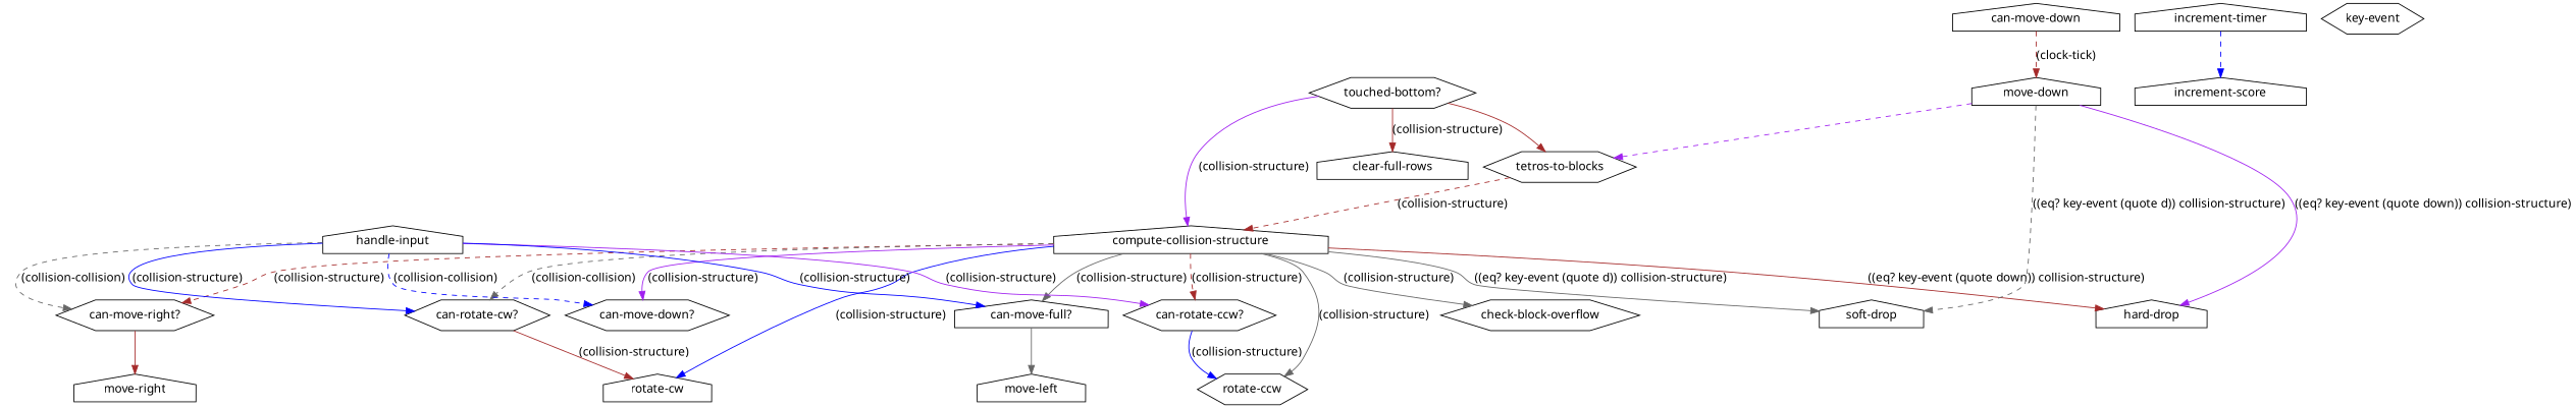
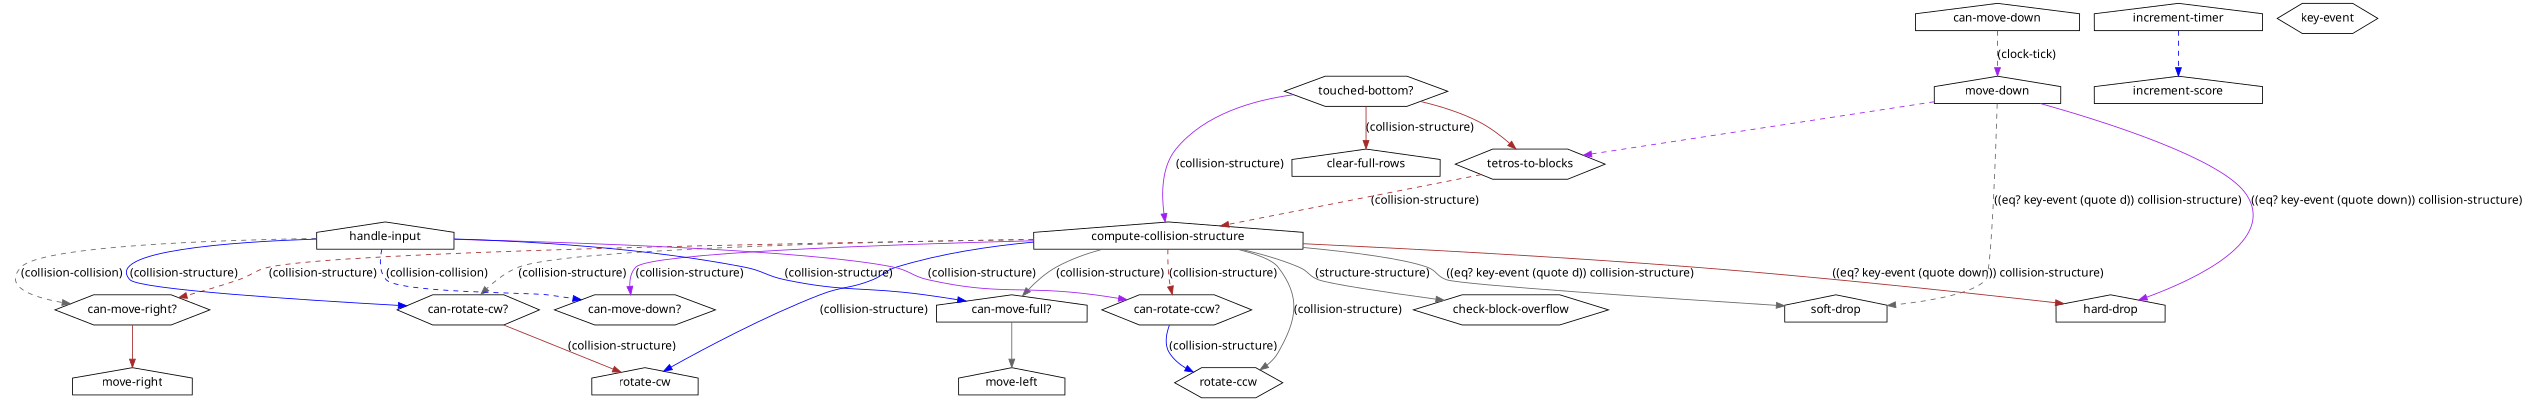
  digraph {
    fontname="Noto Sans"
    node [fontname="Noto Sans" shape=house]
    edge [color=brown fontname="Noto Sans" style=solid]
    n1 [label="compute-collision-structure"]
    n2 [label="can-move-down?" shape=hexagon]
    n3 [label="rotate-ccw" shape=hexagon]
    n4 [label="can-move-right?" shape=hexagon]
    n5 [label="can-rotate-ccw?" shape=hexagon]
    n6 [label="soft-drop"]
    n7 [label="rotate-cw"]
    n8 [label="check-block-overflow" shape=hexagon]
    n9 [label="can-rotate-cw?" shape=hexagon]
    n10 [label="clear-full-rows"]
    n11 [label="hard-drop"]
    n12 [label="can-move-full?"]
    n13 [label="move-right"]
    n14 [label="touched-bottom?" shape=hexagon]
    n15 [label="tetros-to-blocks" shape=hexagon]
    n16 [label="can-move-down"]
    n17 [label="move-down"]
    n18 [label="handle-input"]
    n19 [label="move-left"]
    n20 [label="increment-timer"]
    n21 [label="increment-score"]
    n22 [label="key-event" shape=hexagon]
    subgraph sub_1 {
    }
    subgraph sub_2 {
      n1
      n2
      n3
      n4
      n5
      n6
      n7
      n8
      n9
      n10
      n11
      n12
      n13
      n14
      n15
      n16
      n17
      n18
      n19
      n20
      n21
    }
    n1 -> n2 [color=purple label="(collision-structure)"]
    n1 -> n3 [color=gray40 label="(collision-structure)"]
    n1 -> n4 [label="(collision-structure)" style=dashed]
    n1 -> n5 [label="(collision-structure)" style=dashed]
    n1 -> n6 [color=gray40 label="((eq? key-event (quote d)) collision-structure)"]
    n1 -> n7 [color=blue label="(collision-structure)"]
-   n1 -> n8 [color=gray40 label="(collision-structure)"]
-   n1 -> n9 [color=gray40 label="(collision-collision)" style=dashed]
+   n1 -> n8 [color=gray40 label="(structure-structure)"]
+   n1 -> n9 [color=gray40 label="(collision-structure)" style=dashed]
    n1 -> n11 [label="((eq? key-event (quote down)) collision-structure)"]
    n1 -> n12 [color=gray40 label="(collision-structure)"]
    n4 -> n13
    n5 -> n3 [color=blue label="(collision-structure)"]
    n9 -> n7 [label="(collision-structure)"]
    n12 -> n19 [color=gray40]
    n14 -> n1 [color=purple label="(collision-structure)"]
    n14 -> n10 [label="(collision-structure)"]
    n14 -> n15
    n15 -> n1 [label="(collision-structure)" style=dashed]
-   n16 -> n17 [label="(clock-tick)" style=dashed]
+   n16 -> n17 [color=purple label="(clock-tick)" style=dashed]
    n17 -> n6 [color=gray40 label="((eq? key-event (quote d)) collision-structure)" style=dashed]
    n17 -> n11 [color=purple label="((eq? key-event (quote down)) collision-structure)"]
    n17 -> n15 [color=purple style=dashed]
    n18 -> n2 [color=blue label="(collision-collision)" style=dashed]
    n18 -> n4 [color=gray40 label="(collision-collision)" style=dashed]
    n18 -> n5 [color=purple label="(collision-structure)"]
    n18 -> n9 [color=blue label="(collision-structure)"]
    n18 -> n12 [color=blue label="(collision-structure)"]
    n20 -> n21 [color=blue style=dashed]
  }
